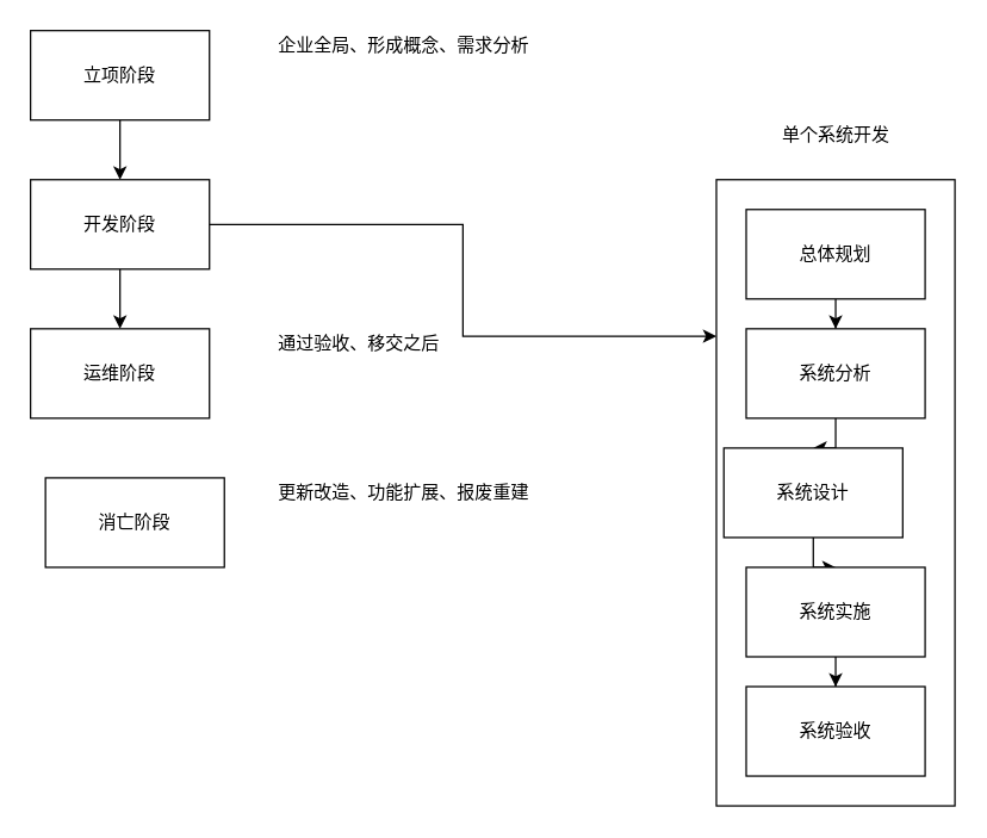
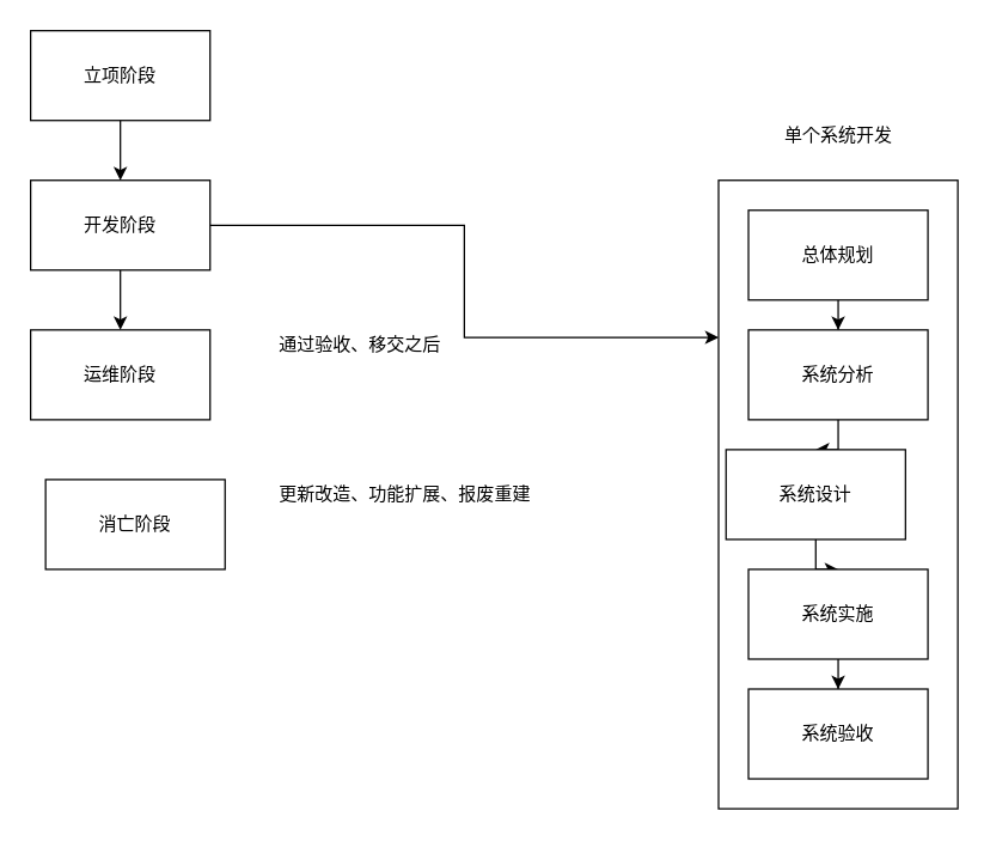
  <mxCell id="0" />
  <mxCell id="1" parent="0" />
  <mxCell id="2" value="" style="whiteSpace=wrap;html=1;" parent="1" vertex="1"><mxGeometry x="480" y="120" width="160" height="420" as="geometry" /></mxCell>
  <mxCell id="3" value="" style="edgeStyle=orthogonalEdgeStyle;rounded=0;orthogonalLoop=1;jettySize=auto;html=1;" edge="1" parent="1" source="4" target="7"><mxGeometry relative="1" as="geometry" /></mxCell>
  <mxCell id="4" value="立项阶段" style="whiteSpace=wrap;html=1;" parent="1" vertex="1"><mxGeometry x="20" y="20" width="120" height="60" as="geometry" /></mxCell>
  <mxCell id="5" style="edgeStyle=orthogonalEdgeStyle;rounded=0;orthogonalLoop=1;jettySize=auto;html=1;entryX=0;entryY=0.25;entryDx=0;entryDy=0;" parent="1" source="7" target="2" edge="1"><mxGeometry relative="1" as="geometry" /></mxCell>
  <mxCell id="6" value="" style="edgeStyle=orthogonalEdgeStyle;rounded=0;orthogonalLoop=1;jettySize=auto;html=1;" edge="1" parent="1" source="7" target="8"><mxGeometry relative="1" as="geometry" /></mxCell>
  <mxCell id="7" value="开发阶段" style="whiteSpace=wrap;html=1;" parent="1" vertex="1"><mxGeometry x="20" y="120" width="120" height="60" as="geometry" /></mxCell>
  <mxCell id="8" value="运维阶段" style="whiteSpace=wrap;html=1;" parent="1" vertex="1"><mxGeometry x="20" y="220" width="120" height="60" as="geometry" /></mxCell>
  <mxCell id="9" value="消亡阶段" style="whiteSpace=wrap;html=1;" parent="1" vertex="1"><mxGeometry x="30" y="320" width="120" height="60" as="geometry" /></mxCell>
- <mxCell id="10" value="企业全局、形成概念、需求分析" style="text;html=1;align=center;verticalAlign=middle;resizable=0;points=[];autosize=1;strokeColor=none;" parent="1" vertex="1"><mxGeometry x="180" y="20" width="180" height="20" as="geometry" /></mxCell>
  <mxCell id="11" value="通过验收、移交之后" style="text;html=1;align=center;verticalAlign=middle;resizable=0;points=[];autosize=1;strokeColor=none;" parent="1" vertex="1"><mxGeometry x="180" y="220" width="120" height="20" as="geometry" /></mxCell>
  <mxCell id="12" value="更新改造、功能扩展、报废重建" style="text;html=1;align=center;verticalAlign=middle;resizable=0;points=[];autosize=1;strokeColor=none;" parent="1" vertex="1"><mxGeometry x="180" y="320" width="180" height="20" as="geometry" /></mxCell>
  <mxCell id="13" style="edgeStyle=orthogonalEdgeStyle;rounded=0;orthogonalLoop=1;jettySize=auto;html=1;entryX=0.5;entryY=0;entryDx=0;entryDy=0;" edge="1" parent="1" source="14" target="16"><mxGeometry relative="1" as="geometry" /></mxCell>
  <mxCell id="14" value="总体规划" style="whiteSpace=wrap;html=1;" parent="1" vertex="1"><mxGeometry x="500" y="140" width="120" height="60" as="geometry" /></mxCell>
  <mxCell id="15" style="edgeStyle=orthogonalEdgeStyle;rounded=0;orthogonalLoop=1;jettySize=auto;html=1;entryX=0.5;entryY=0;entryDx=0;entryDy=0;" edge="1" parent="1" source="16" target="18"><mxGeometry relative="1" as="geometry" /></mxCell>
  <mxCell id="16" value="系统分析" style="whiteSpace=wrap;html=1;" parent="1" vertex="1"><mxGeometry x="500" y="220" width="120" height="60" as="geometry" /></mxCell>
  <mxCell id="17" style="edgeStyle=orthogonalEdgeStyle;rounded=0;orthogonalLoop=1;jettySize=auto;html=1;entryX=0.5;entryY=0;entryDx=0;entryDy=0;" edge="1" parent="1" source="18" target="20"><mxGeometry relative="1" as="geometry" /></mxCell>
  <mxCell id="18" value="系统设计" style="whiteSpace=wrap;html=1;" parent="1" vertex="1"><mxGeometry x="485" y="300" width="120" height="60" as="geometry" /></mxCell>
  <mxCell id="19" style="edgeStyle=orthogonalEdgeStyle;rounded=0;orthogonalLoop=1;jettySize=auto;html=1;entryX=0.5;entryY=0;entryDx=0;entryDy=0;" edge="1" parent="1" source="20" target="21"><mxGeometry relative="1" as="geometry" /></mxCell>
  <mxCell id="20" value="系统实施" style="whiteSpace=wrap;html=1;" parent="1" vertex="1"><mxGeometry x="500" y="380" width="120" height="60" as="geometry" /></mxCell>
  <mxCell id="21" value="系统验收" style="whiteSpace=wrap;html=1;" parent="1" vertex="1"><mxGeometry x="500" y="460" width="120" height="60" as="geometry" /></mxCell>
  <mxCell id="22" value="单个系统开发" style="text;html=1;align=center;verticalAlign=middle;resizable=0;points=[];autosize=1;strokeColor=none;" parent="1" vertex="1"><mxGeometry x="515" y="80" width="90" height="20" as="geometry" /></mxCell>
